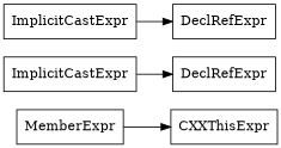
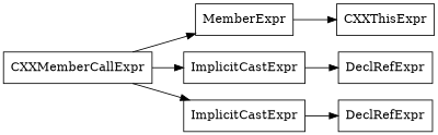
  digraph {
    rankdir=LR
    node [shape=record]
+   n1 [label="{CXXMemberCallExpr}"]
    n2 [label="{MemberExpr}"]
    n3 [label="{ImplicitCastExpr}"]
    n4 [label="{ImplicitCastExpr}"]
    n5 [label="{CXXThisExpr}"]
    n6 [label="{DeclRefExpr}"]
    n7 [label="{DeclRefExpr}"]
+   n1 -> n2
+   n1 -> n3
+   n1 -> n4
    n2 -> n5
    n3 -> n6
    n4 -> n7
  }
